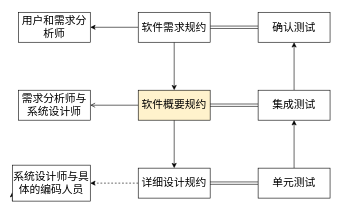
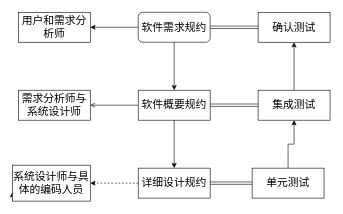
  <mxCell id="0" />
  <mxCell id="1" parent="0" />
  <mxCell id="2" value="" style="edgeStyle=orthogonalEdgeStyle;rounded=0;orthogonalLoop=1;jettySize=auto;html=1;fontFamily=Helvetica;fontSize=18;fontColor=default;" edge="1" parent="1" source="5" target="8"><mxGeometry relative="1" as="geometry" /></mxCell>
  <mxCell id="3" value="" style="rounded=0;orthogonalLoop=1;jettySize=auto;html=1;fontFamily=Helvetica;fontSize=18;fontColor=default;shape=link;" edge="1" parent="1" source="5" target="11"><mxGeometry relative="1" as="geometry" /></mxCell>
  <mxCell id="4" value="" style="edgeStyle=orthogonalEdgeStyle;rounded=0;orthogonalLoop=1;jettySize=auto;html=1;fontFamily=Helvetica;fontSize=18;fontColor=default;" edge="1" parent="1" source="5" target="18"><mxGeometry relative="1" as="geometry" /></mxCell>
- <mxCell id="5" value="软件需求规约" style="rounded=0;whiteSpace=wrap;html=1;fontSize=18;" vertex="1" parent="1"><mxGeometry x="230" y="20" width="120" height="50" as="geometry" /></mxCell>
+ <mxCell id="5" value="软件需求规约" style="whiteSpace=wrap;html=1;fontSize=18;rounded=1;" vertex="1" parent="1"><mxGeometry x="230" y="20" width="120" height="50" as="geometry" /></mxCell>
  <mxCell id="6" value="" style="edgeStyle=orthogonalEdgeStyle;rounded=0;orthogonalLoop=1;jettySize=auto;html=1;fontFamily=Helvetica;fontSize=18;fontColor=default;" edge="1" parent="1" source="8" target="10"><mxGeometry relative="1" as="geometry" /></mxCell>
  <mxCell id="7" value="" style="edgeStyle=orthogonalEdgeStyle;rounded=0;orthogonalLoop=1;jettySize=auto;html=1;fontFamily=Helvetica;fontSize=18;fontColor=default;endArrow=open;" edge="1" parent="1" source="8" target="19"><mxGeometry relative="1" as="geometry" /></mxCell>
- <mxCell id="8" value="软件概要规约" style="rounded=0;whiteSpace=wrap;html=1;fontSize=18;fillColor=#fff2cc;" vertex="1" parent="1"><mxGeometry x="230" y="150" width="120" height="50" as="geometry" /></mxCell>
+ <mxCell id="8" value="软件概要规约" style="rounded=0;whiteSpace=wrap;html=1;fontSize=18;" vertex="1" parent="1"><mxGeometry x="230" y="150" width="120" height="50" as="geometry" /></mxCell>
  <mxCell id="9" value="" style="edgeStyle=orthogonalEdgeStyle;rounded=0;orthogonalLoop=1;jettySize=auto;html=1;fontFamily=Helvetica;fontSize=18;fontColor=default;dashed=1;" edge="1" parent="1" source="10" target="21"><mxGeometry relative="1" as="geometry" /></mxCell>
  <mxCell id="10" value="详细设计规约" style="rounded=0;whiteSpace=wrap;html=1;fontSize=18;" vertex="1" parent="1"><mxGeometry x="230" y="280" width="120" height="50" as="geometry" /></mxCell>
  <mxCell id="11" value="确认测试" style="rounded=0;whiteSpace=wrap;html=1;fontSize=18;" vertex="1" parent="1"><mxGeometry x="430" y="20" width="120" height="50" as="geometry" /></mxCell>
  <mxCell id="12" value="" style="rounded=0;orthogonalLoop=1;jettySize=auto;html=1;fontFamily=Helvetica;fontSize=18;fontColor=default;shape=link;" edge="1" parent="1" target="14"><mxGeometry relative="1" as="geometry"><mxPoint x="350" y="175" as="sourcePoint" /></mxGeometry></mxCell>
  <mxCell id="13" style="edgeStyle=orthogonalEdgeStyle;rounded=0;orthogonalLoop=1;jettySize=auto;html=1;fontFamily=Helvetica;fontSize=18;fontColor=default;" edge="1" parent="1" source="14" target="11"><mxGeometry relative="1" as="geometry" /></mxCell>
  <mxCell id="14" value="集成测试" style="rounded=0;whiteSpace=wrap;html=1;fontSize=18;" vertex="1" parent="1"><mxGeometry x="430" y="150" width="120" height="50" as="geometry" /></mxCell>
  <mxCell id="15" value="" style="rounded=0;orthogonalLoop=1;jettySize=auto;html=1;fontFamily=Helvetica;fontSize=18;fontColor=default;shape=link;" edge="1" parent="1" target="17"><mxGeometry relative="1" as="geometry"><mxPoint x="350" y="305" as="sourcePoint" /></mxGeometry></mxCell>
  <mxCell id="16" style="edgeStyle=orthogonalEdgeStyle;rounded=0;orthogonalLoop=1;jettySize=auto;html=1;exitX=0.5;exitY=0;exitDx=0;exitDy=0;entryX=0.5;entryY=1;entryDx=0;entryDy=0;fontFamily=Helvetica;fontSize=18;fontColor=default;" edge="1" parent="1" source="17" target="14"><mxGeometry relative="1" as="geometry" /></mxCell>
- <mxCell id="17" value="单元测试" style="rounded=0;whiteSpace=wrap;html=1;fontSize=18;" vertex="1" parent="1"><mxGeometry x="430" y="280" width="120" height="50" as="geometry" /></mxCell>
+ <mxCell id="17" value="单元测试" style="rounded=0;whiteSpace=wrap;html=1;fontSize=18;" vertex="1" parent="1"><mxGeometry x="420" y="280" width="120" height="50" as="geometry" /></mxCell>
  <mxCell id="18" value="用户和需求分析师" style="rounded=0;whiteSpace=wrap;html=1;fontSize=18;" vertex="1" parent="1"><mxGeometry x="30" y="20" width="120" height="50" as="geometry" /></mxCell>
  <mxCell id="19" value="需求分析师与系统设计师" style="rounded=0;whiteSpace=wrap;html=1;fontSize=18;" vertex="1" parent="1"><mxGeometry x="30" y="150" width="120" height="50" as="geometry" /></mxCell>
  <mxCell id="20" style="edgeStyle=orthogonalEdgeStyle;rounded=0;orthogonalLoop=1;jettySize=auto;html=1;exitX=0;exitY=1;exitDx=0;exitDy=0;fontFamily=Helvetica;fontSize=18;fontColor=default;" edge="1" parent="1" source="21"><mxGeometry relative="1" as="geometry"><mxPoint x="20" y="320" as="targetPoint" /></mxGeometry></mxCell>
  <mxCell id="21" value="系统设计师与具体的编码人员" style="rounded=0;whiteSpace=wrap;html=1;fontSize=18;" vertex="1" parent="1"><mxGeometry x="20" y="275" width="130" height="60" as="geometry" /></mxCell>
